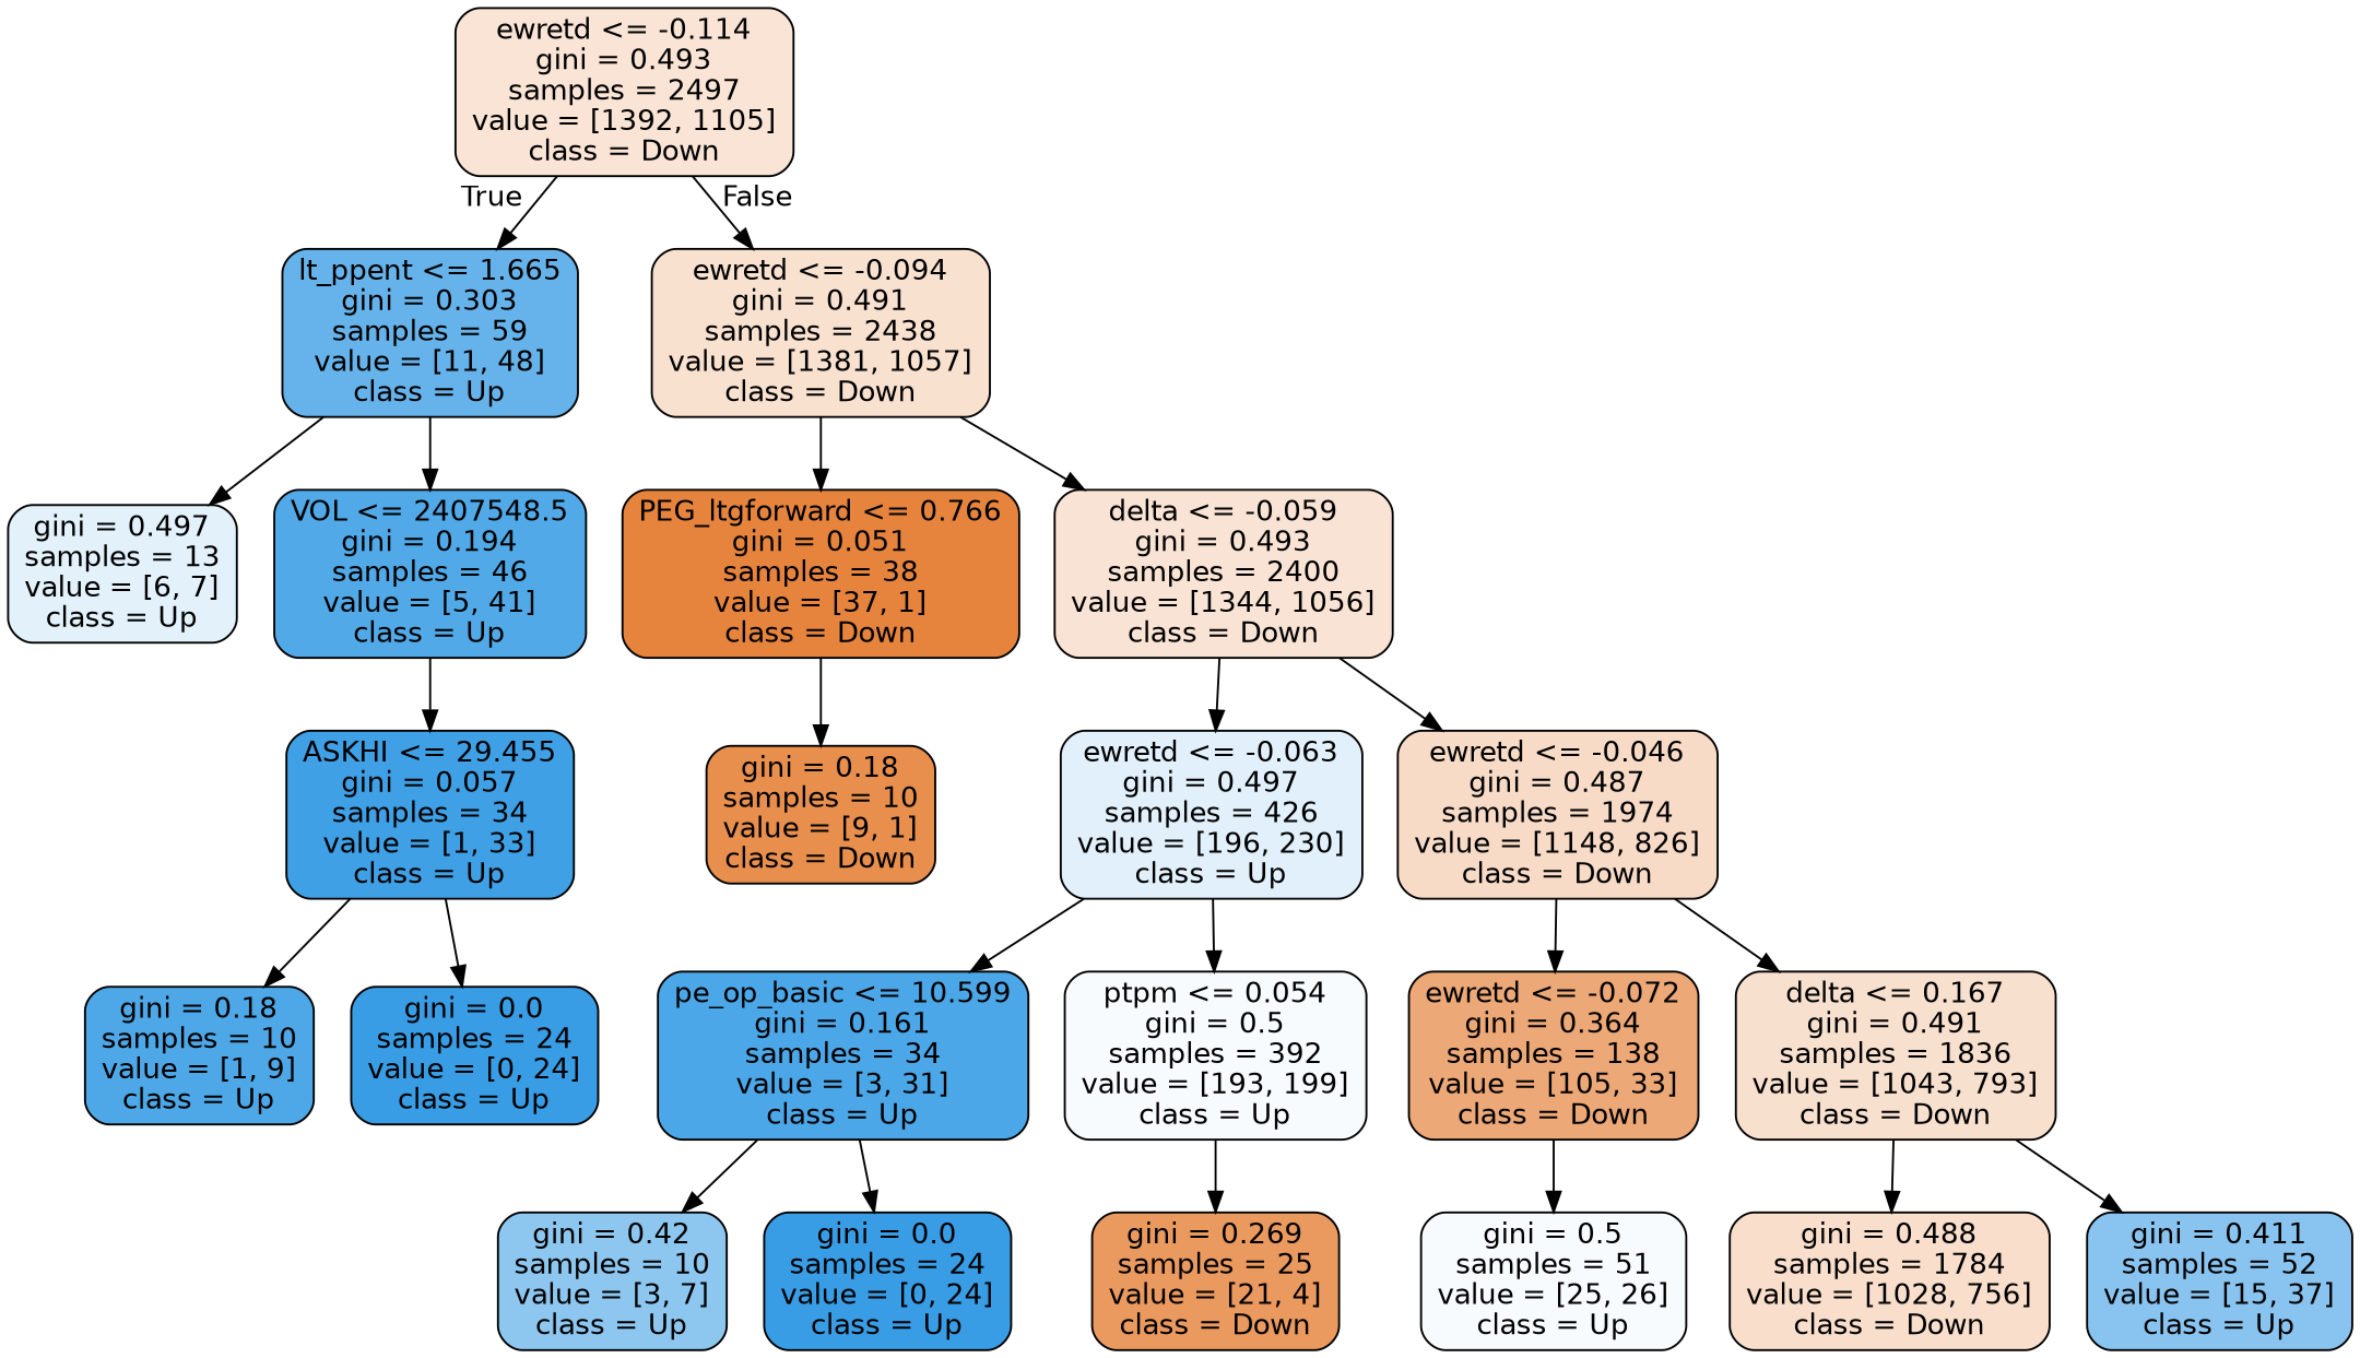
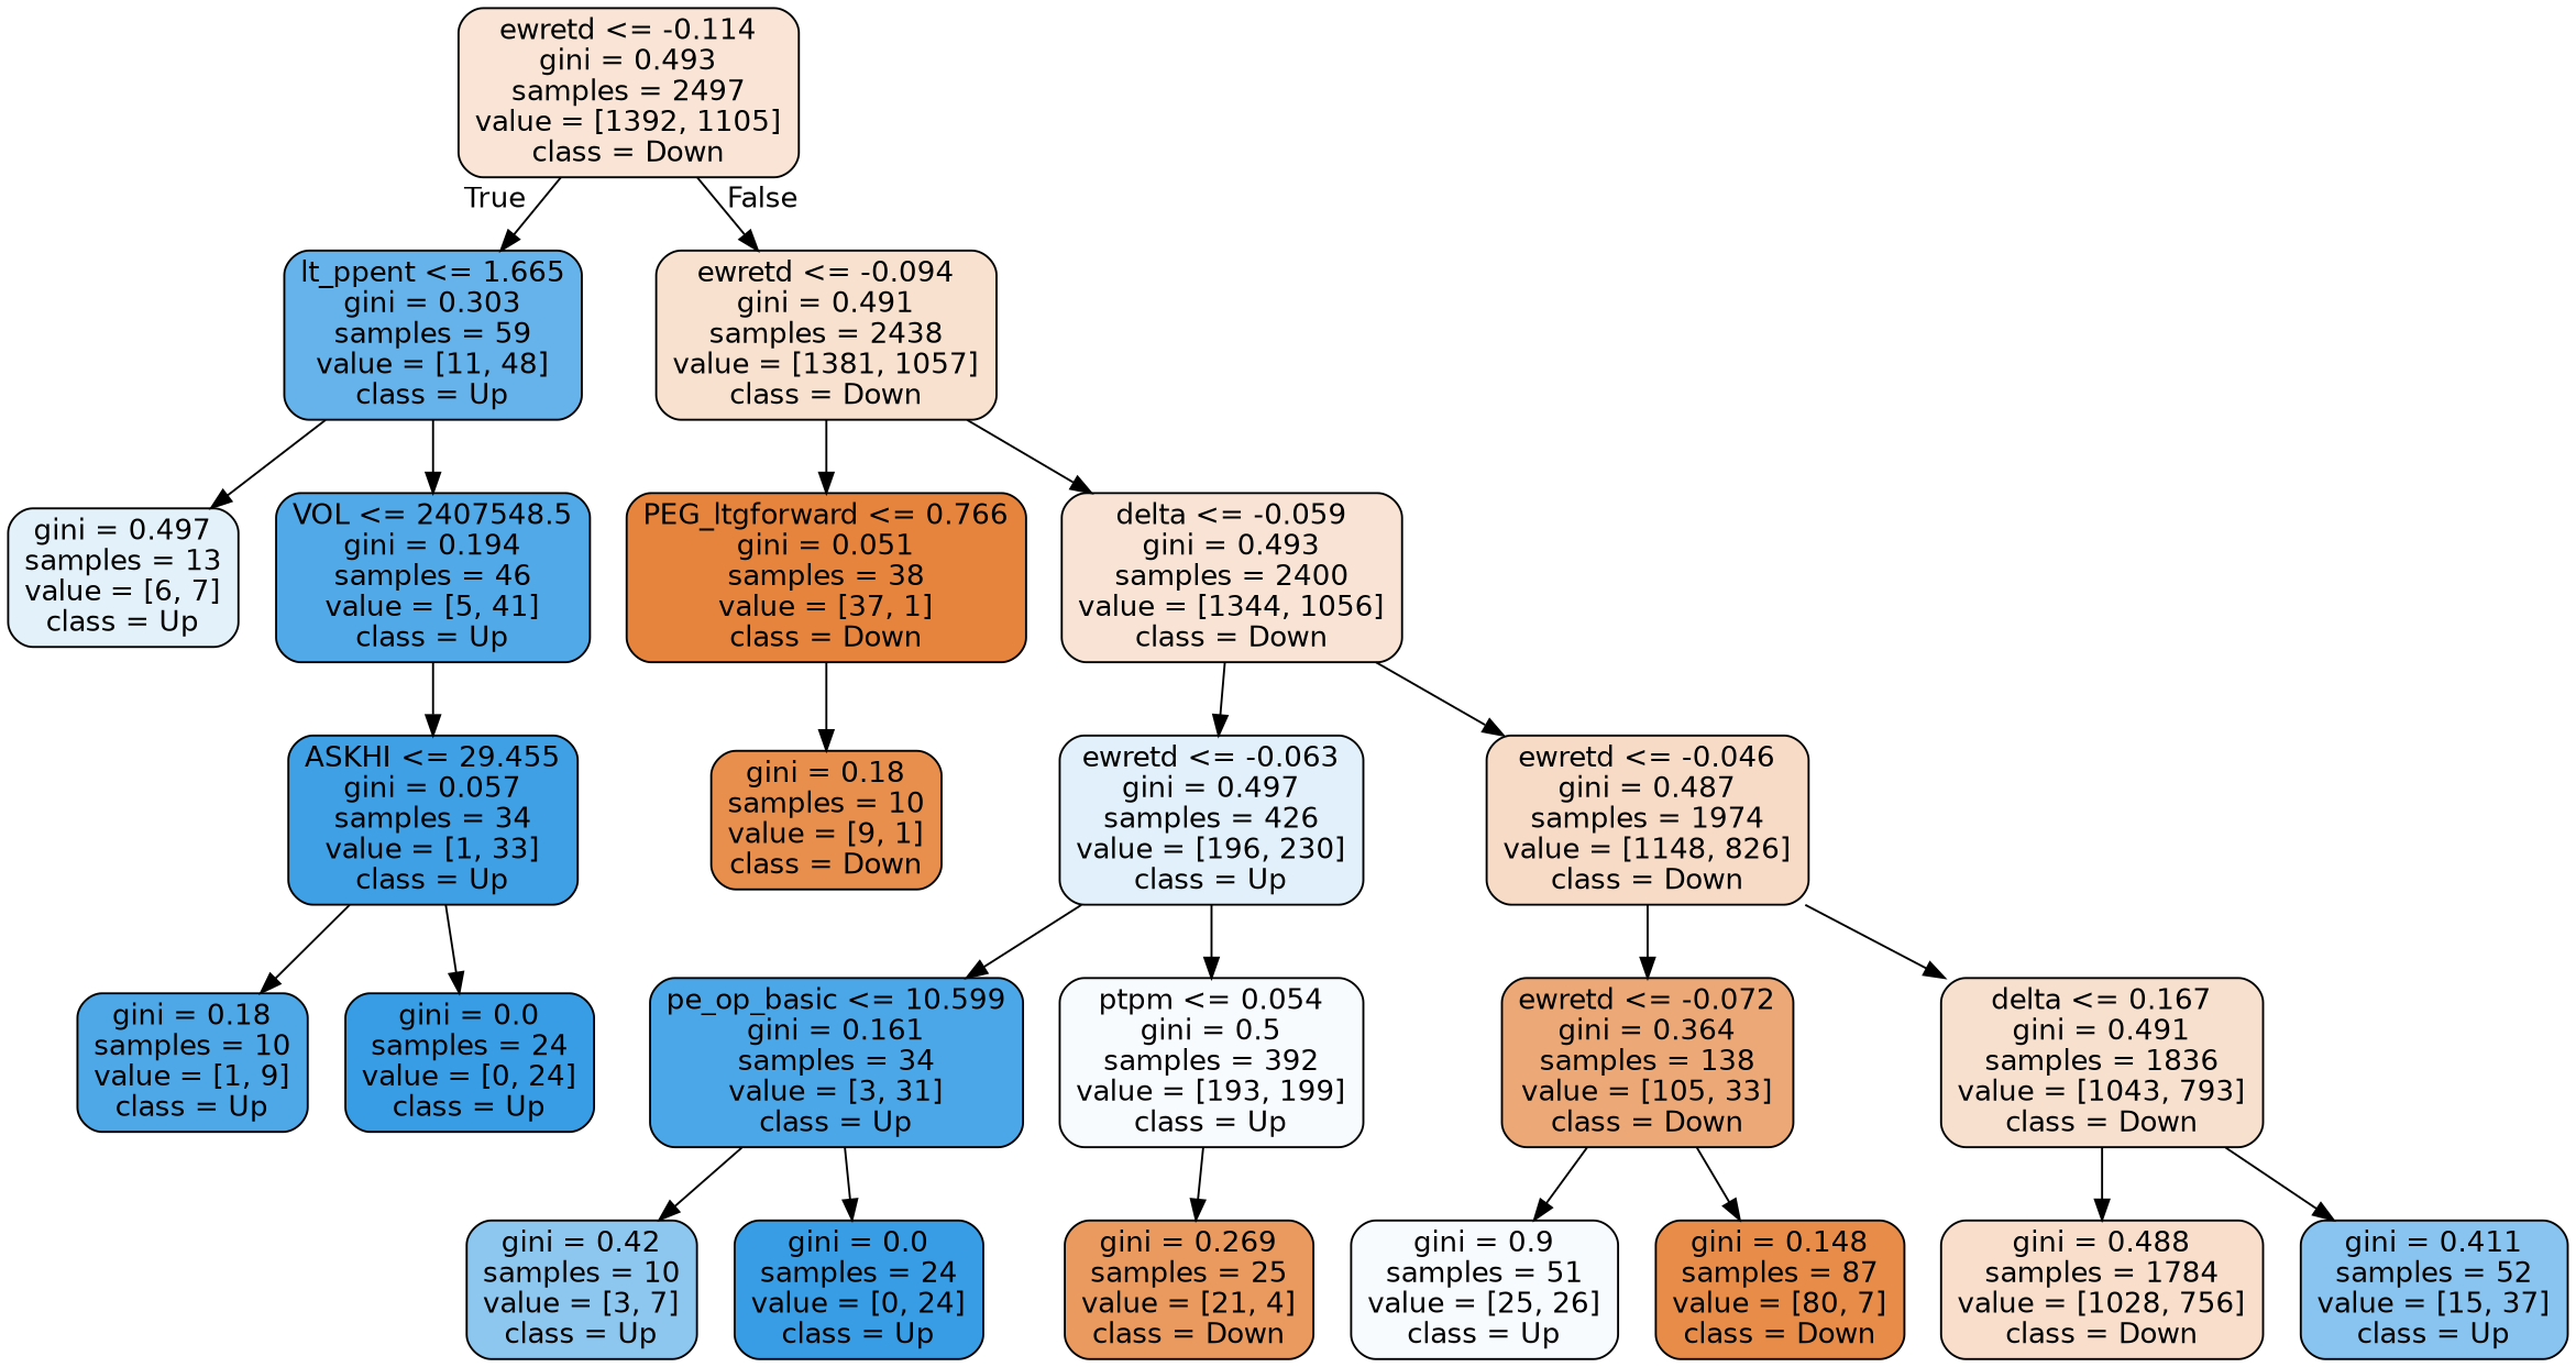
  digraph {
    node [color=black fillcolor="#399de5ff" fontname=helvetica shape=box style="filled, rounded"]
    edge [fontname=helvetica]
    n1 [fillcolor="#e5813935" label="ewretd <= -0.114\ngini = 0.493\nsamples = 2497\nvalue = [1392, 1105]\nclass = Down"]
    n2 [fillcolor="#399de5c5" label="lt_ppent <= 1.665\ngini = 0.303\nsamples = 59\nvalue = [11, 48]\nclass = Up"]
    n3 [fillcolor="#e581393c" label="ewretd <= -0.094\ngini = 0.491\nsamples = 2438\nvalue = [1381, 1057]\nclass = Down"]
    n4 [fillcolor="#399de524" label="gini = 0.497\nsamples = 13\nvalue = [6, 7]\nclass = Up"]
    n5 [fillcolor="#399de5e0" label="VOL <= 2407548.5\ngini = 0.194\nsamples = 46\nvalue = [5, 41]\nclass = Up"]
    n6 [fillcolor="#e58139f8" label="PEG_ltgforward <= 0.766\ngini = 0.051\nsamples = 38\nvalue = [37, 1]\nclass = Down"]
    n7 [fillcolor="#e5813937" label="delta <= -0.059\ngini = 0.493\nsamples = 2400\nvalue = [1344, 1056]\nclass = Down"]
    n8 [fillcolor="#399de5f7" label="ASKHI <= 29.455\ngini = 0.057\nsamples = 34\nvalue = [1, 33]\nclass = Up"]
    n9 [fillcolor="#399de5e3" label="gini = 0.18\nsamples = 10\nvalue = [1, 9]\nclass = Up"]
    n10 [label="gini = 0.0\nsamples = 24\nvalue = [0, 24]\nclass = Up"]
    n11 [fillcolor="#e58139e3" label="gini = 0.18\nsamples = 10\nvalue = [9, 1]\nclass = Down"]
    n12 [fillcolor="#399de526" label="ewretd <= -0.063\ngini = 0.497\nsamples = 426\nvalue = [196, 230]\nclass = Up"]
    n13 [fillcolor="#e5813948" label="ewretd <= -0.046\ngini = 0.487\nsamples = 1974\nvalue = [1148, 826]\nclass = Down"]
    n14 [fillcolor="#399de5e6" label="pe_op_basic <= 10.599\ngini = 0.161\nsamples = 34\nvalue = [3, 31]\nclass = Up"]
    n15 [fillcolor="#399de508" label="ptpm <= 0.054\ngini = 0.5\nsamples = 392\nvalue = [193, 199]\nclass = Up"]
    n16 [fillcolor="#e58139af" label="ewretd <= -0.072\ngini = 0.364\nsamples = 138\nvalue = [105, 33]\nclass = Down"]
    n17 [fillcolor="#e581393d" label="delta <= 0.167\ngini = 0.491\nsamples = 1836\nvalue = [1043, 793]\nclass = Down"]
    n18 [fillcolor="#399de592" label="gini = 0.42\nsamples = 10\nvalue = [3, 7]\nclass = Up"]
    n19 [label="gini = 0.0\nsamples = 24\nvalue = [0, 24]\nclass = Up"]
    n20 [fillcolor="#e58139ce" label="gini = 0.269\nsamples = 25\nvalue = [21, 4]\nclass = Down"]
-   n21 [fillcolor="#399de50a" label="gini = 0.5\nsamples = 51\nvalue = [25, 26]\nclass = Up"]
+   n21 [fillcolor="#399de50a" label="gini = 0.9\nsamples = 51\nvalue = [25, 26]\nclass = Up"]
+   n22 [fillcolor="#e58139e9" label="gini = 0.148\nsamples = 87\nvalue = [80, 7]\nclass = Down"]
    n23 [fillcolor="#e5813943" label="gini = 0.488\nsamples = 1784\nvalue = [1028, 756]\nclass = Down"]
    n24 [fillcolor="#399de598" label="gini = 0.411\nsamples = 52\nvalue = [15, 37]\nclass = Up"]
    n1 -> n2 [headlabel=True labelangle=45 labeldistance=2.5]
    n1 -> n3 [headlabel=False labelangle=-45 labeldistance=2.5]
    n2 -> n4
    n2 -> n5
    n3 -> n6
    n3 -> n7
    n5 -> n8
    n6 -> n11
    n7 -> n12
    n7 -> n13
    n8 -> n9
    n8 -> n10
    n12 -> n14
    n12 -> n15
    n13 -> n16
    n13 -> n17
    n14 -> n18
    n14 -> n19
    n15 -> n20
    n16 -> n21
+   n16 -> n22
    n17 -> n23
    n17 -> n24
  }
